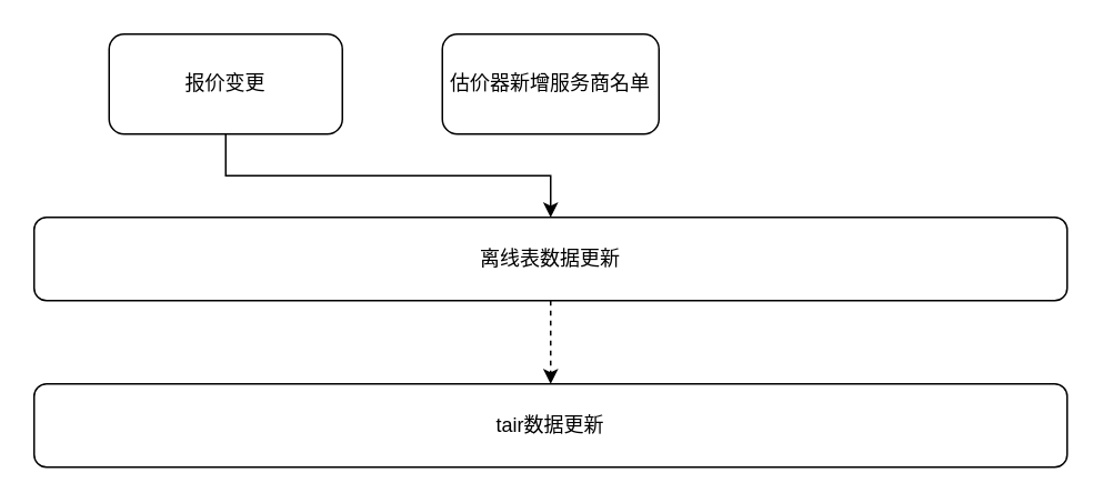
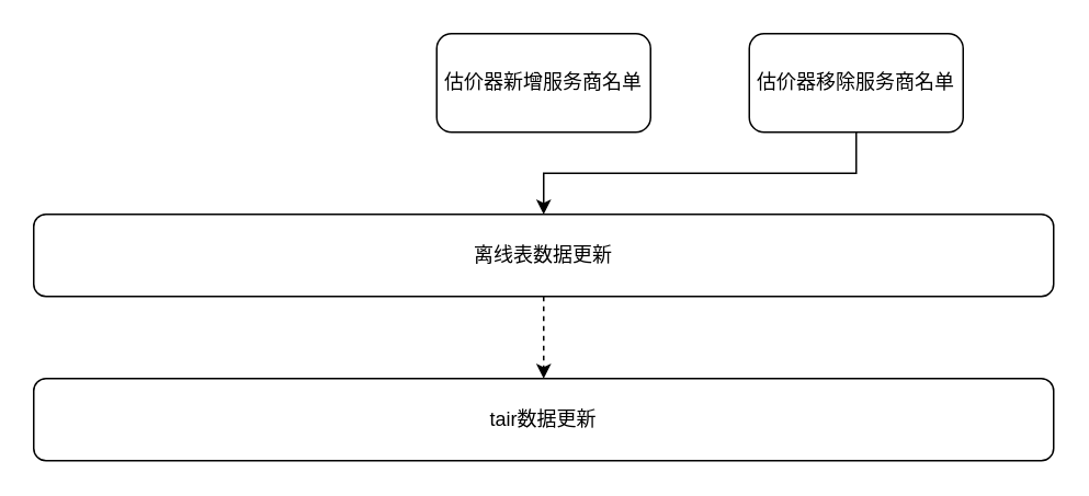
  <mxCell id="0" />
  <mxCell id="1" parent="0" />
- <mxCell id="2" style="edgeStyle=orthogonalEdgeStyle;rounded=0;orthogonalLoop=1;jettySize=auto;html=1;exitX=0.5;exitY=1;exitDx=0;exitDy=0;entryX=0.5;entryY=0;entryDx=0;entryDy=0;" edge="1" parent="1" source="3" target="8"><mxGeometry relative="1" as="geometry" /></mxCell>
- <mxCell id="3" value="报价变更" style="rounded=1;whiteSpace=wrap;html=1;fillColor=none;" vertex="1" parent="1"><mxGeometry x="65" y="20" width="140" height="60" as="geometry" /></mxCell>
+ <mxCell id="4" style="edgeStyle=orthogonalEdgeStyle;rounded=0;orthogonalLoop=1;jettySize=auto;html=1;exitX=0.5;exitY=1;exitDx=0;exitDy=0;entryX=0.5;entryY=0;entryDx=0;entryDy=0;" edge="1" parent="1" source="5" target="8"><mxGeometry relative="1" as="geometry" /></mxCell>
+ <mxCell id="5" value="估价器移除服务商名单" style="rounded=1;whiteSpace=wrap;html=1;fillColor=none;" vertex="1" parent="1"><mxGeometry x="455" y="20" width="130" height="60" as="geometry" /></mxCell>
  <mxCell id="6" value="估价器新增服务商名单" style="rounded=1;whiteSpace=wrap;html=1;fillColor=none;" vertex="1" parent="1"><mxGeometry x="265" y="20" width="130" height="60" as="geometry" /></mxCell>
  <mxCell id="7" style="edgeStyle=orthogonalEdgeStyle;rounded=0;orthogonalLoop=1;jettySize=auto;html=1;exitX=0.5;exitY=1;exitDx=0;exitDy=0;dashed=1;" edge="1" parent="1" source="8" target="9"><mxGeometry relative="1" as="geometry" /></mxCell>
  <mxCell id="8" value="离线表数据更新" style="rounded=1;whiteSpace=wrap;html=1;fillColor=none;" vertex="1" parent="1"><mxGeometry x="20" y="130" width="620" height="50" as="geometry" /></mxCell>
  <mxCell id="9" value="tair数据更新" style="rounded=1;whiteSpace=wrap;html=1;fillColor=none;" vertex="1" parent="1"><mxGeometry x="20" y="230" width="620" height="50" as="geometry" /></mxCell>
